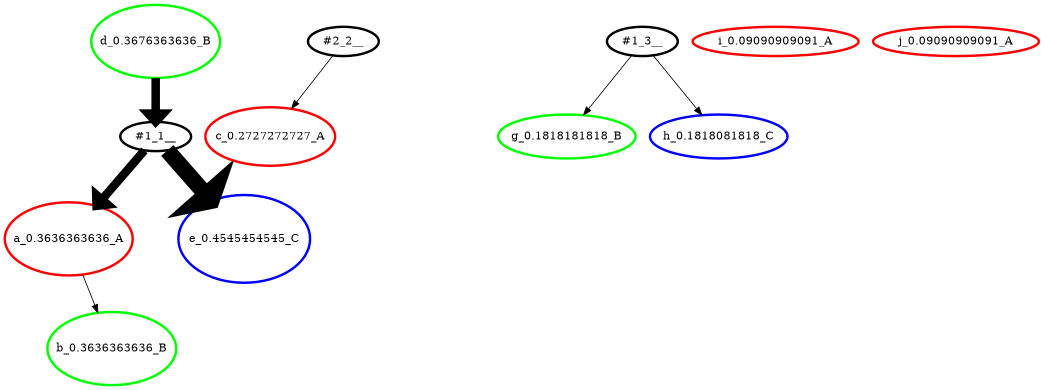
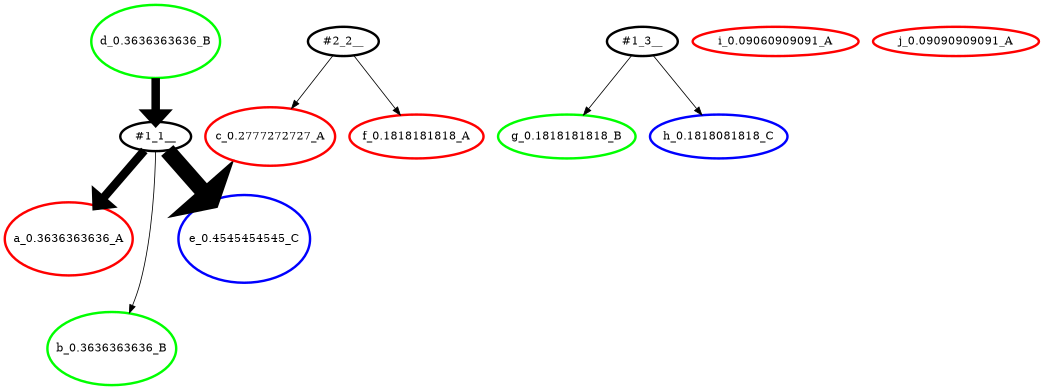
  digraph {
    node [style="setlinewidth(3)" color="#FF0000"]
    edge [style="setlinewidth(1)"]
    n1 [label="#1_1__" color=""]
    n2 [height=1.25 label="a_0.3636363636_A" width=1.875]
    n3 [color="#00FF00" height=1.25 label="b_0.3636363636_B" width=1.875]
    n4 [color="#0000FF" height=1.5 label="e_0.4545454545_C" width=2.25]
-   n5 [color="#00FF00" height=1.25 label="d_0.3676363636_B" width=1.875]
+   n5 [color="#00FF00" height=1.25 label="d_0.3636363636_B" width=1.875]
    n6 [label="#2_2__" color=""]
-   n7 [height=1.0 label="c_0.2727272727_A" width=1.5]
+   n7 [height=1.0 label="c_0.2777272727_A" width=1.5]
+   n8 [height=0.75 label="f_0.1818181818_A" width=1.125]
    n9 [label="#1_3__" color=""]
    n10 [color="#00FF00" height=0.75 label="g_0.1818181818_B" width=1.125]
    n11 [color="#0000FF" height=0.75 label="h_0.1818081818_C" width=1.125]
-   n12 [height=0.5 label="i_0.09090909091_A" width=0.75]
+   n12 [height=0.5 label="i_0.09060909091_A" width=0.75]
    n13 [height=0.5 label="j_0.09090909091_A" width=0.75]
    n1 -> n2 [style="setlinewidth(10.5)"]
-   n2 -> n3
+   n1 -> n3
    n1 -> n4 [style="setlinewidth(20)"]
    n5 -> n1 [style="setlinewidth(10.5)"]
    n6 -> n7
+   n6 -> n8
    n9 -> n10
    n9 -> n11
  }
